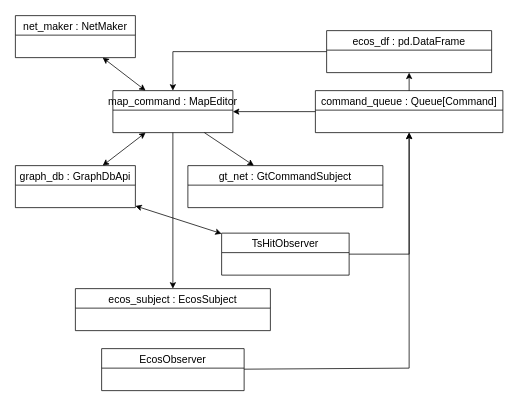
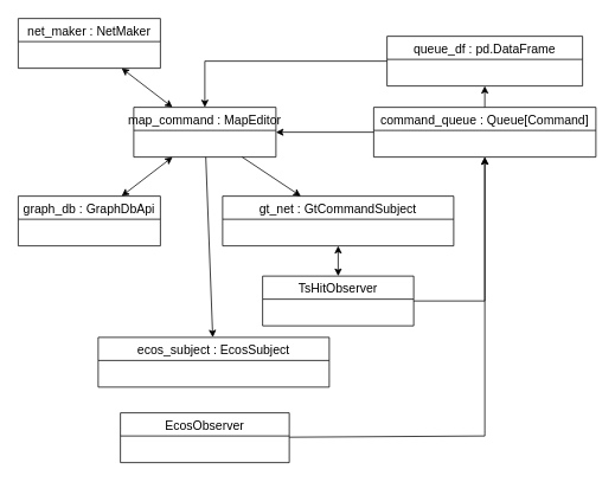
  <mxCell id="0" />
  <mxCell id="1" parent="0" />
  <mxCell id="2" value="map_command : MapEditor" style="swimlane;fontStyle=0;childLayout=stackLayout;horizontal=1;startSize=26;horizontalStack=0;resizeParent=1;resizeParentMax=0;resizeLast=0;collapsible=1;marginBottom=0;align=center;fontSize=14;" vertex="1" parent="1"><mxGeometry x="150" y="120" width="160" height="56" as="geometry" /></mxCell>
- <mxCell id="3" value="ecos_subject : EcosSubject" style="swimlane;fontStyle=0;childLayout=stackLayout;horizontal=1;startSize=26;horizontalStack=0;resizeParent=1;resizeParentMax=0;resizeLast=0;collapsible=1;marginBottom=0;align=center;fontSize=14;" vertex="1" parent="1"><mxGeometry x="100" y="384" width="260" height="56" as="geometry" /></mxCell>
+ <mxCell id="3" value="ecos_subject : EcosSubject" style="swimlane;fontStyle=0;childLayout=stackLayout;horizontal=1;startSize=26;horizontalStack=0;resizeParent=1;resizeParentMax=0;resizeLast=0;collapsible=1;marginBottom=0;align=center;fontSize=14;" vertex="1" parent="1"><mxGeometry x="110" y="379" width="260" height="56" as="geometry" /></mxCell>
  <mxCell id="4" value="EcosObserver" style="swimlane;fontStyle=0;childLayout=stackLayout;horizontal=1;startSize=26;horizontalStack=0;resizeParent=1;resizeParentMax=0;resizeLast=0;collapsible=1;marginBottom=0;align=center;fontSize=14;" vertex="1" parent="1"><mxGeometry x="135" y="464" width="190" height="56" as="geometry" /></mxCell>
  <mxCell id="5" value="" style="endArrow=classic;html=1;rounded=0;" edge="1" parent="1" source="2" target="3"><mxGeometry width="50" height="50" relative="1" as="geometry"><mxPoint x="160" y="186" as="sourcePoint" /><mxPoint x="210" y="136" as="targetPoint" /></mxGeometry></mxCell>
  <mxCell id="6" value="command_queue : Queue[Command]" style="swimlane;fontStyle=0;childLayout=stackLayout;horizontal=1;startSize=26;horizontalStack=0;resizeParent=1;resizeParentMax=0;resizeLast=0;collapsible=1;marginBottom=0;align=center;fontSize=14;" vertex="1" parent="1"><mxGeometry x="420" y="120" width="250" height="56" as="geometry" /></mxCell>
- <mxCell id="7" value="ecos_df : pd.DataFrame" style="swimlane;fontStyle=0;childLayout=stackLayout;horizontal=1;startSize=26;horizontalStack=0;resizeParent=1;resizeParentMax=0;resizeLast=0;collapsible=1;marginBottom=0;align=center;fontSize=14;" vertex="1" parent="1"><mxGeometry x="435" y="40" width="220" height="56" as="geometry" /></mxCell>
+ <mxCell id="7" value="queue_df : pd.DataFrame" style="swimlane;fontStyle=0;childLayout=stackLayout;horizontal=1;startSize=26;horizontalStack=0;resizeParent=1;resizeParentMax=0;resizeLast=0;collapsible=1;marginBottom=0;align=center;fontSize=14;" vertex="1" parent="1"><mxGeometry x="435" y="40" width="220" height="56" as="geometry" /></mxCell>
  <mxCell id="8" value="" style="endArrow=classic;html=1;rounded=0;" edge="1" parent="1" source="6" target="7"><mxGeometry width="50" height="50" relative="1" as="geometry"><mxPoint x="320" y="380" as="sourcePoint" /><mxPoint x="370" y="330" as="targetPoint" /></mxGeometry></mxCell>
  <mxCell id="9" value="" style="endArrow=classic;html=1;rounded=0;" edge="1" parent="1" source="4" target="6"><mxGeometry width="50" height="50" relative="1" as="geometry"><mxPoint x="460" y="360" as="sourcePoint" /><mxPoint x="510" y="310" as="targetPoint" /><Array as="points"><mxPoint x="545" y="490" /></Array></mxGeometry></mxCell>
  <mxCell id="10" value="gt_net : GtCommandSubject" style="swimlane;fontStyle=0;childLayout=stackLayout;horizontal=1;startSize=26;horizontalStack=0;resizeParent=1;resizeParentMax=0;resizeLast=0;collapsible=1;marginBottom=0;align=center;fontSize=14;" vertex="1" parent="1"><mxGeometry x="250" y="220" width="260" height="56" as="geometry" /></mxCell>
  <mxCell id="11" value="TsHitObserver" style="swimlane;fontStyle=0;childLayout=stackLayout;horizontal=1;startSize=26;horizontalStack=0;resizeParent=1;resizeParentMax=0;resizeLast=0;collapsible=1;marginBottom=0;align=center;fontSize=14;" vertex="1" parent="1"><mxGeometry x="295" y="310" width="170" height="56" as="geometry" /></mxCell>
- <mxCell id="12" value="" style="endArrow=classic;startArrow=classic;html=1;rounded=0;" edge="1" parent="1" source="11" target="19"><mxGeometry width="50" height="50" relative="1" as="geometry"><mxPoint x="350" y="370" as="sourcePoint" /><mxPoint x="400" y="320" as="targetPoint" /></mxGeometry></mxCell>
+ <mxCell id="12" value="" style="endArrow=classic;startArrow=classic;html=1;rounded=0;" edge="1" parent="1" source="11" target="10"><mxGeometry width="50" height="50" relative="1" as="geometry"><mxPoint x="350" y="370" as="sourcePoint" /><mxPoint x="400" y="320" as="targetPoint" /></mxGeometry></mxCell>
  <mxCell id="13" value="" style="endArrow=classic;html=1;rounded=0;" edge="1" parent="1" source="2" target="10"><mxGeometry width="50" height="50" relative="1" as="geometry"><mxPoint x="320" y="230" as="sourcePoint" /><mxPoint x="370" y="180" as="targetPoint" /></mxGeometry></mxCell>
  <mxCell id="14" value="" style="endArrow=classic;html=1;rounded=0;" edge="1" parent="1" source="11" target="6"><mxGeometry width="50" height="50" relative="1" as="geometry"><mxPoint x="520" y="480" as="sourcePoint" /><mxPoint x="570" y="430" as="targetPoint" /><Array as="points"><mxPoint x="545" y="338" /></Array></mxGeometry></mxCell>
  <mxCell id="15" value="" style="endArrow=classic;html=1;rounded=0;" edge="1" parent="1" source="6" target="2"><mxGeometry width="50" height="50" relative="1" as="geometry"><mxPoint x="380" y="180" as="sourcePoint" /><mxPoint x="430" y="130" as="targetPoint" /></mxGeometry></mxCell>
  <mxCell id="16" value="" style="endArrow=classic;html=1;rounded=0;" edge="1" parent="1" source="7" target="2"><mxGeometry width="50" height="50" relative="1" as="geometry"><mxPoint x="410" y="50" as="sourcePoint" /><mxPoint x="240" y="123" as="targetPoint" /><Array as="points"><mxPoint x="230" y="68" /></Array></mxGeometry></mxCell>
  <mxCell id="17" value="net_maker : NetMaker" style="swimlane;fontStyle=0;childLayout=stackLayout;horizontal=1;startSize=26;horizontalStack=0;resizeParent=1;resizeParentMax=0;resizeLast=0;collapsible=1;marginBottom=0;align=center;fontSize=14;" vertex="1" parent="1"><mxGeometry x="20" y="20" width="160" height="56" as="geometry" /></mxCell>
  <mxCell id="18" value="" style="endArrow=classic;startArrow=classic;html=1;rounded=0;" edge="1" parent="1" source="2" target="17"><mxGeometry width="50" height="50" relative="1" as="geometry"><mxPoint x="60" y="210" as="sourcePoint" /><mxPoint x="110" y="160" as="targetPoint" /></mxGeometry></mxCell>
  <mxCell id="19" value="graph_db : GraphDbApi" style="swimlane;fontStyle=0;childLayout=stackLayout;horizontal=1;startSize=26;horizontalStack=0;resizeParent=1;resizeParentMax=0;resizeLast=0;collapsible=1;marginBottom=0;align=center;fontSize=14;" vertex="1" parent="1"><mxGeometry x="20" y="220" width="160" height="56" as="geometry" /></mxCell>
  <mxCell id="20" value="" style="endArrow=classic;startArrow=classic;html=1;rounded=0;" edge="1" parent="1" source="19" target="2"><mxGeometry width="50" height="50" relative="1" as="geometry"><mxPoint x="100" y="360" as="sourcePoint" /><mxPoint x="150" y="310" as="targetPoint" /></mxGeometry></mxCell>
